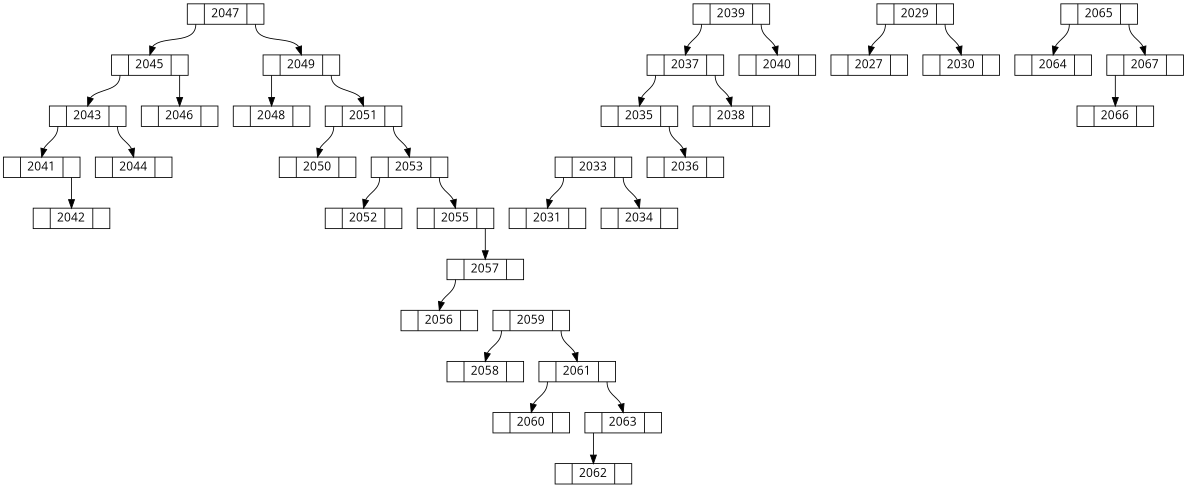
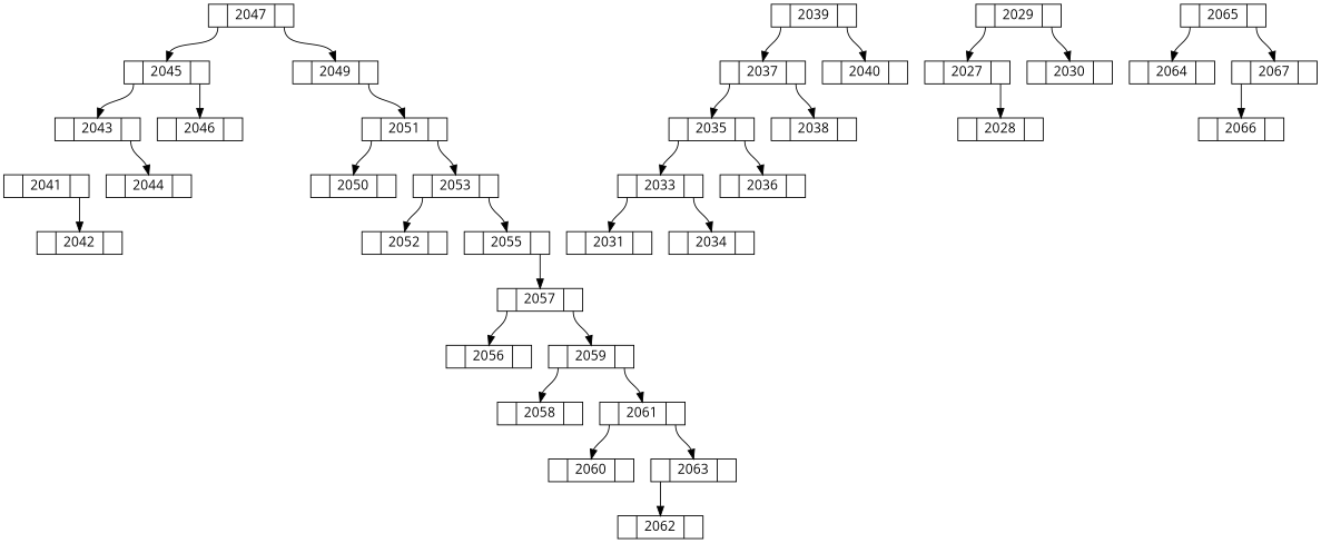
  digraph {
    fontname="Open Sans"
    node [fontname="Open Sans" shape=record]
    edge [fontname="Open Sans" headport=m tailport=r]
    n1 [height=0.1 label="<l> | <m> 2047 | <r>"]
    n2 [height=0.1 label="<l> | <m> 2045 | <r>"]
    n3 [height=0.1 label="<l> | <m> 2049 | <r>"]
    n4 [height=0.1 label="<l> | <m> 2043 | <r>"]
    n5 [height=0.1 label="<l> | <m> 2046 | <r>"]
-   n6 [height=0.1 label="<l> | <m> 2048 | <r>"]
    n7 [height=0.1 label="<l> | <m> 2051 | <r>"]
    n8 [height=0.1 label="<l> | <m> 2041 | <r>"]
    n9 [height=0.1 label="<l> | <m> 2044 | <r>"]
    n10 [height=0.1 label="<l> | <m> 2042 | <r>"]
    n11 [height=0.1 label="<l> | <m> 2039 | <r>"]
    n12 [height=0.1 label="<l> | <m> 2037 | <r>"]
    n13 [height=0.1 label="<l> | <m> 2040 | <r>"]
    n14 [height=0.1 label="<l> | <m> 2035 | <r>"]
    n15 [height=0.1 label="<l> | <m> 2038 | <r>"]
    n16 [height=0.1 label="<l> | <m> 2033 | <r>"]
    n17 [height=0.1 label="<l> | <m> 2036 | <r>"]
    n18 [height=0.1 label="<l> | <m> 2031 | <r>"]
    n19 [height=0.1 label="<l> | <m> 2034 | <r>"]
    n20 [height=0.1 label="<l> | <m> 2029 | <r>"]
    n21 [height=0.1 label="<l> | <m> 2027 | <r>"]
    n22 [height=0.1 label="<l> | <m> 2030 | <r>"]
+   n23 [height=0.1 label="<l> | <m> 2028 | <r>"]
    n24 [height=0.1 label="<l> | <m> 2050 | <r>"]
    n25 [height=0.1 label="<l> | <m> 2053 | <r>"]
    n26 [height=0.1 label="<l> | <m> 2052 | <r>"]
    n27 [height=0.1 label="<l> | <m> 2055 | <r>"]
    n28 [height=0.1 label="<l> | <m> 2057 | <r>"]
    n29 [height=0.1 label="<l> | <m> 2056 | <r>"]
    n30 [height=0.1 label="<l> | <m> 2059 | <r>"]
    n31 [height=0.1 label="<l> | <m> 2058 | <r>"]
    n32 [height=0.1 label="<l> | <m> 2061 | <r>"]
    n33 [height=0.1 label="<l> | <m> 2060 | <r>"]
    n34 [height=0.1 label="<l> | <m> 2063 | <r>"]
    n35 [height=0.1 label="<l> | <m> 2062 | <r>"]
    n36 [height=0.1 label="<l> | <m> 2065 | <r>"]
    n37 [height=0.1 label="<l> | <m> 2064 | <r>"]
    n38 [height=0.1 label="<l> | <m> 2067 | <r>"]
    n39 [height=0.1 label="<l> | <m> 2066 | <r>"]
    n1 -> n2 [tailport=l]
    n1 -> n3
    n2 -> n4 [tailport=l]
    n2 -> n5
-   n3 -> n6 [tailport=l]
    n3 -> n7
-   n4 -> n8 [tailport=l]
    n4 -> n9
    n7 -> n24 [tailport=l]
    n7 -> n25
    n8 -> n10
    n11 -> n12 [tailport=l]
    n11 -> n13
    n12 -> n14 [tailport=l]
    n12 -> n15
+   n14 -> n16 [tailport=l]
    n14 -> n17
    n16 -> n18 [tailport=l]
    n16 -> n19
    n20 -> n21 [tailport=l]
    n20 -> n22
+   n21 -> n23
    n25 -> n26 [tailport=l]
    n25 -> n27
    n27 -> n28
    n28 -> n29 [tailport=l]
+   n28 -> n30
    n30 -> n31 [tailport=l]
    n30 -> n32
    n32 -> n33 [tailport=l]
    n32 -> n34
    n34 -> n35 [tailport=l]
    n36 -> n37 [tailport=l]
    n36 -> n38
    n38 -> n39 [tailport=l]
  }
